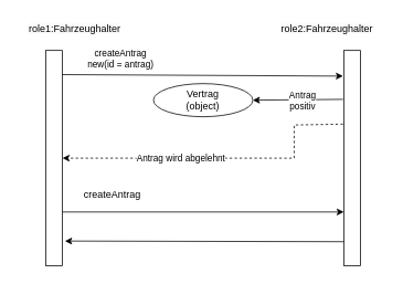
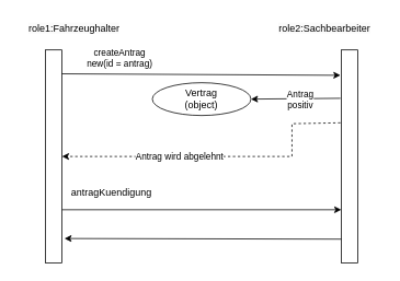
  <mxCell id="0" />
  <mxCell id="1" parent="0" />
  <mxCell id="2" value="" style="rounded=0;whiteSpace=wrap;html=1;" vertex="1" parent="1"><mxGeometry x="55" y="60" width="20" height="260" as="geometry" /></mxCell>
  <mxCell id="3" value="" style="rounded=0;whiteSpace=wrap;html=1;" vertex="1" parent="1"><mxGeometry x="415" y="60" width="20" height="260" as="geometry" /></mxCell>
  <mxCell id="4" value="" style="endArrow=classic;html=1;rounded=0;exitX=0.992;exitY=0.112;exitDx=0;exitDy=0;entryX=-0.05;entryY=0.119;entryDx=0;entryDy=0;exitPerimeter=0;entryPerimeter=0;" edge="1" parent="1" source="2" target="3"><mxGeometry width="50" height="50" relative="1" as="geometry"><mxPoint x="155" y="380" as="sourcePoint" /><mxPoint x="205" y="330" as="targetPoint" /></mxGeometry></mxCell>
  <mxCell id="5" value="&lt;div&gt;createAntrag&lt;/div&gt;&lt;div&gt;new(id = antrag)&lt;/div&gt;" style="edgeLabel;html=1;align=center;verticalAlign=middle;resizable=0;points=[];" vertex="1" connectable="0" parent="4"><mxGeometry x="-0.3" relative="1" as="geometry"><mxPoint x="-49" y="-20" as="offset" /></mxGeometry></mxCell>
  <mxCell id="6" value="" style="endArrow=classic;html=1;rounded=0;exitX=-0.05;exitY=0.227;exitDx=0;exitDy=0;entryX=1;entryY=0.5;entryDx=0;entryDy=0;exitPerimeter=0;" edge="1" parent="1" source="3" target="10"><mxGeometry width="50" height="50" relative="1" as="geometry"><mxPoint x="155" y="380" as="sourcePoint" /><mxPoint x="295" y="220" as="targetPoint" /></mxGeometry></mxCell>
  <mxCell id="7" value="Antrag&lt;div&gt;positiv&lt;/div&gt;" style="edgeLabel;html=1;align=center;verticalAlign=middle;resizable=0;points=[];" vertex="1" connectable="0" parent="6"><mxGeometry x="-0.089" y="1" relative="1" as="geometry"><mxPoint as="offset" /></mxGeometry></mxCell>
  <mxCell id="8" value="" style="endArrow=classic;html=1;rounded=0;exitX=-0.05;exitY=0.342;exitDx=0;exitDy=0;dashed=1;exitPerimeter=0;entryX=1;entryY=0.5;entryDx=0;entryDy=0;" edge="1" parent="1" source="3" target="2"><mxGeometry width="50" height="50" relative="1" as="geometry"><mxPoint x="225" y="120" as="sourcePoint" /><mxPoint x="75" y="220" as="targetPoint" /><Array as="points"><mxPoint x="355" y="150" /><mxPoint x="355" y="190" /></Array></mxGeometry></mxCell>
  <mxCell id="9" value="Antrag wird abgelehnt" style="edgeLabel;html=1;align=center;verticalAlign=middle;resizable=0;points=[];" vertex="1" connectable="0" parent="8"><mxGeometry x="0.046" y="1" relative="1" as="geometry"><mxPoint x="-39" y="-1" as="offset" /></mxGeometry></mxCell>
  <mxCell id="10" value="Vertrag&lt;div&gt;(object)&lt;/div&gt;" style="ellipse;whiteSpace=wrap;html=1;" vertex="1" parent="1"><mxGeometry x="185" y="100" width="120" height="40" as="geometry" /></mxCell>
  <mxCell id="11" value="" style="endArrow=classic;html=1;rounded=0;exitX=1;exitY=0.75;exitDx=0;exitDy=0;entryX=0;entryY=0.75;entryDx=0;entryDy=0;" edge="1" parent="1" source="2" target="3"><mxGeometry width="50" height="50" relative="1" as="geometry"><mxPoint x="155" y="380" as="sourcePoint" /><mxPoint x="15" y="280" as="targetPoint" /></mxGeometry></mxCell>
- <mxCell id="12" value="createAntrag" style="text;html=1;align=center;verticalAlign=middle;resizable=0;points=[];autosize=1;strokeColor=none;fillColor=none;" vertex="1" parent="1"><mxGeometry x="75" y="220" width="120" height="30" as="geometry" /></mxCell>
+ <mxCell id="12" value="antragKuendigung" style="text;html=1;align=center;verticalAlign=middle;resizable=0;points=[];autosize=1;strokeColor=none;fillColor=none;" vertex="1" parent="1"><mxGeometry x="75" y="220" width="120" height="30" as="geometry" /></mxCell>
  <mxCell id="13" value="&lt;span style=&quot;color: rgb(0, 0, 0); font-family: Helvetica; font-size: 12px; font-style: normal; font-variant-ligatures: normal; font-variant-caps: normal; font-weight: 400; letter-spacing: normal; orphans: 2; text-indent: 0px; text-transform: none; widows: 2; word-spacing: 0px; -webkit-text-stroke-width: 0px; white-space: normal; background-color: rgb(251, 251, 251); text-decoration-thickness: initial; text-decoration-style: initial; text-decoration-color: initial; float: none; display: inline !important;&quot;&gt;role1:Fahrzeughalter&lt;/span&gt;" style="text;whiteSpace=wrap;html=1;align=center;" vertex="1" parent="1"><mxGeometry x="20" y="20" width="140" height="30" as="geometry" /></mxCell>
- <mxCell id="14" value="&lt;span style=&quot;color: rgb(0, 0, 0); font-family: Helvetica; font-size: 12px; font-style: normal; font-variant-ligatures: normal; font-variant-caps: normal; font-weight: 400; letter-spacing: normal; orphans: 2; text-indent: 0px; text-transform: none; widows: 2; word-spacing: 0px; -webkit-text-stroke-width: 0px; white-space: normal; background-color: rgb(251, 251, 251); text-decoration-thickness: initial; text-decoration-style: initial; text-decoration-color: initial; float: none; display: inline !important;&quot;&gt;role2:Fahrzeughalter&lt;/span&gt;" style="text;whiteSpace=wrap;html=1;align=center;" vertex="1" parent="1"><mxGeometry x="325" y="20" width="140" height="20" as="geometry" /></mxCell>
+ <mxCell id="14" value="&lt;span style=&quot;color: rgb(0, 0, 0); font-family: Helvetica; font-size: 12px; font-style: normal; font-variant-ligatures: normal; font-variant-caps: normal; font-weight: 400; letter-spacing: normal; orphans: 2; text-indent: 0px; text-transform: none; widows: 2; word-spacing: 0px; -webkit-text-stroke-width: 0px; white-space: normal; background-color: rgb(251, 251, 251); text-decoration-thickness: initial; text-decoration-style: initial; text-decoration-color: initial; float: none; display: inline !important;&quot;&gt;role2:Sachbearbeiter&lt;/span&gt;" style="text;whiteSpace=wrap;html=1;align=center;" vertex="1" parent="1"><mxGeometry x="325" y="20" width="140" height="20" as="geometry" /></mxCell>
  <mxCell id="15" value="" style="endArrow=classic;html=1;rounded=0;exitX=0;exitY=0.888;exitDx=0;exitDy=0;exitPerimeter=0;entryX=1.15;entryY=0.885;entryDx=0;entryDy=0;entryPerimeter=0;" edge="1" parent="1" source="3" target="2"><mxGeometry width="50" height="50" relative="1" as="geometry"><mxPoint x="255" y="300" as="sourcePoint" /><mxPoint x="305" y="250" as="targetPoint" /></mxGeometry></mxCell>
